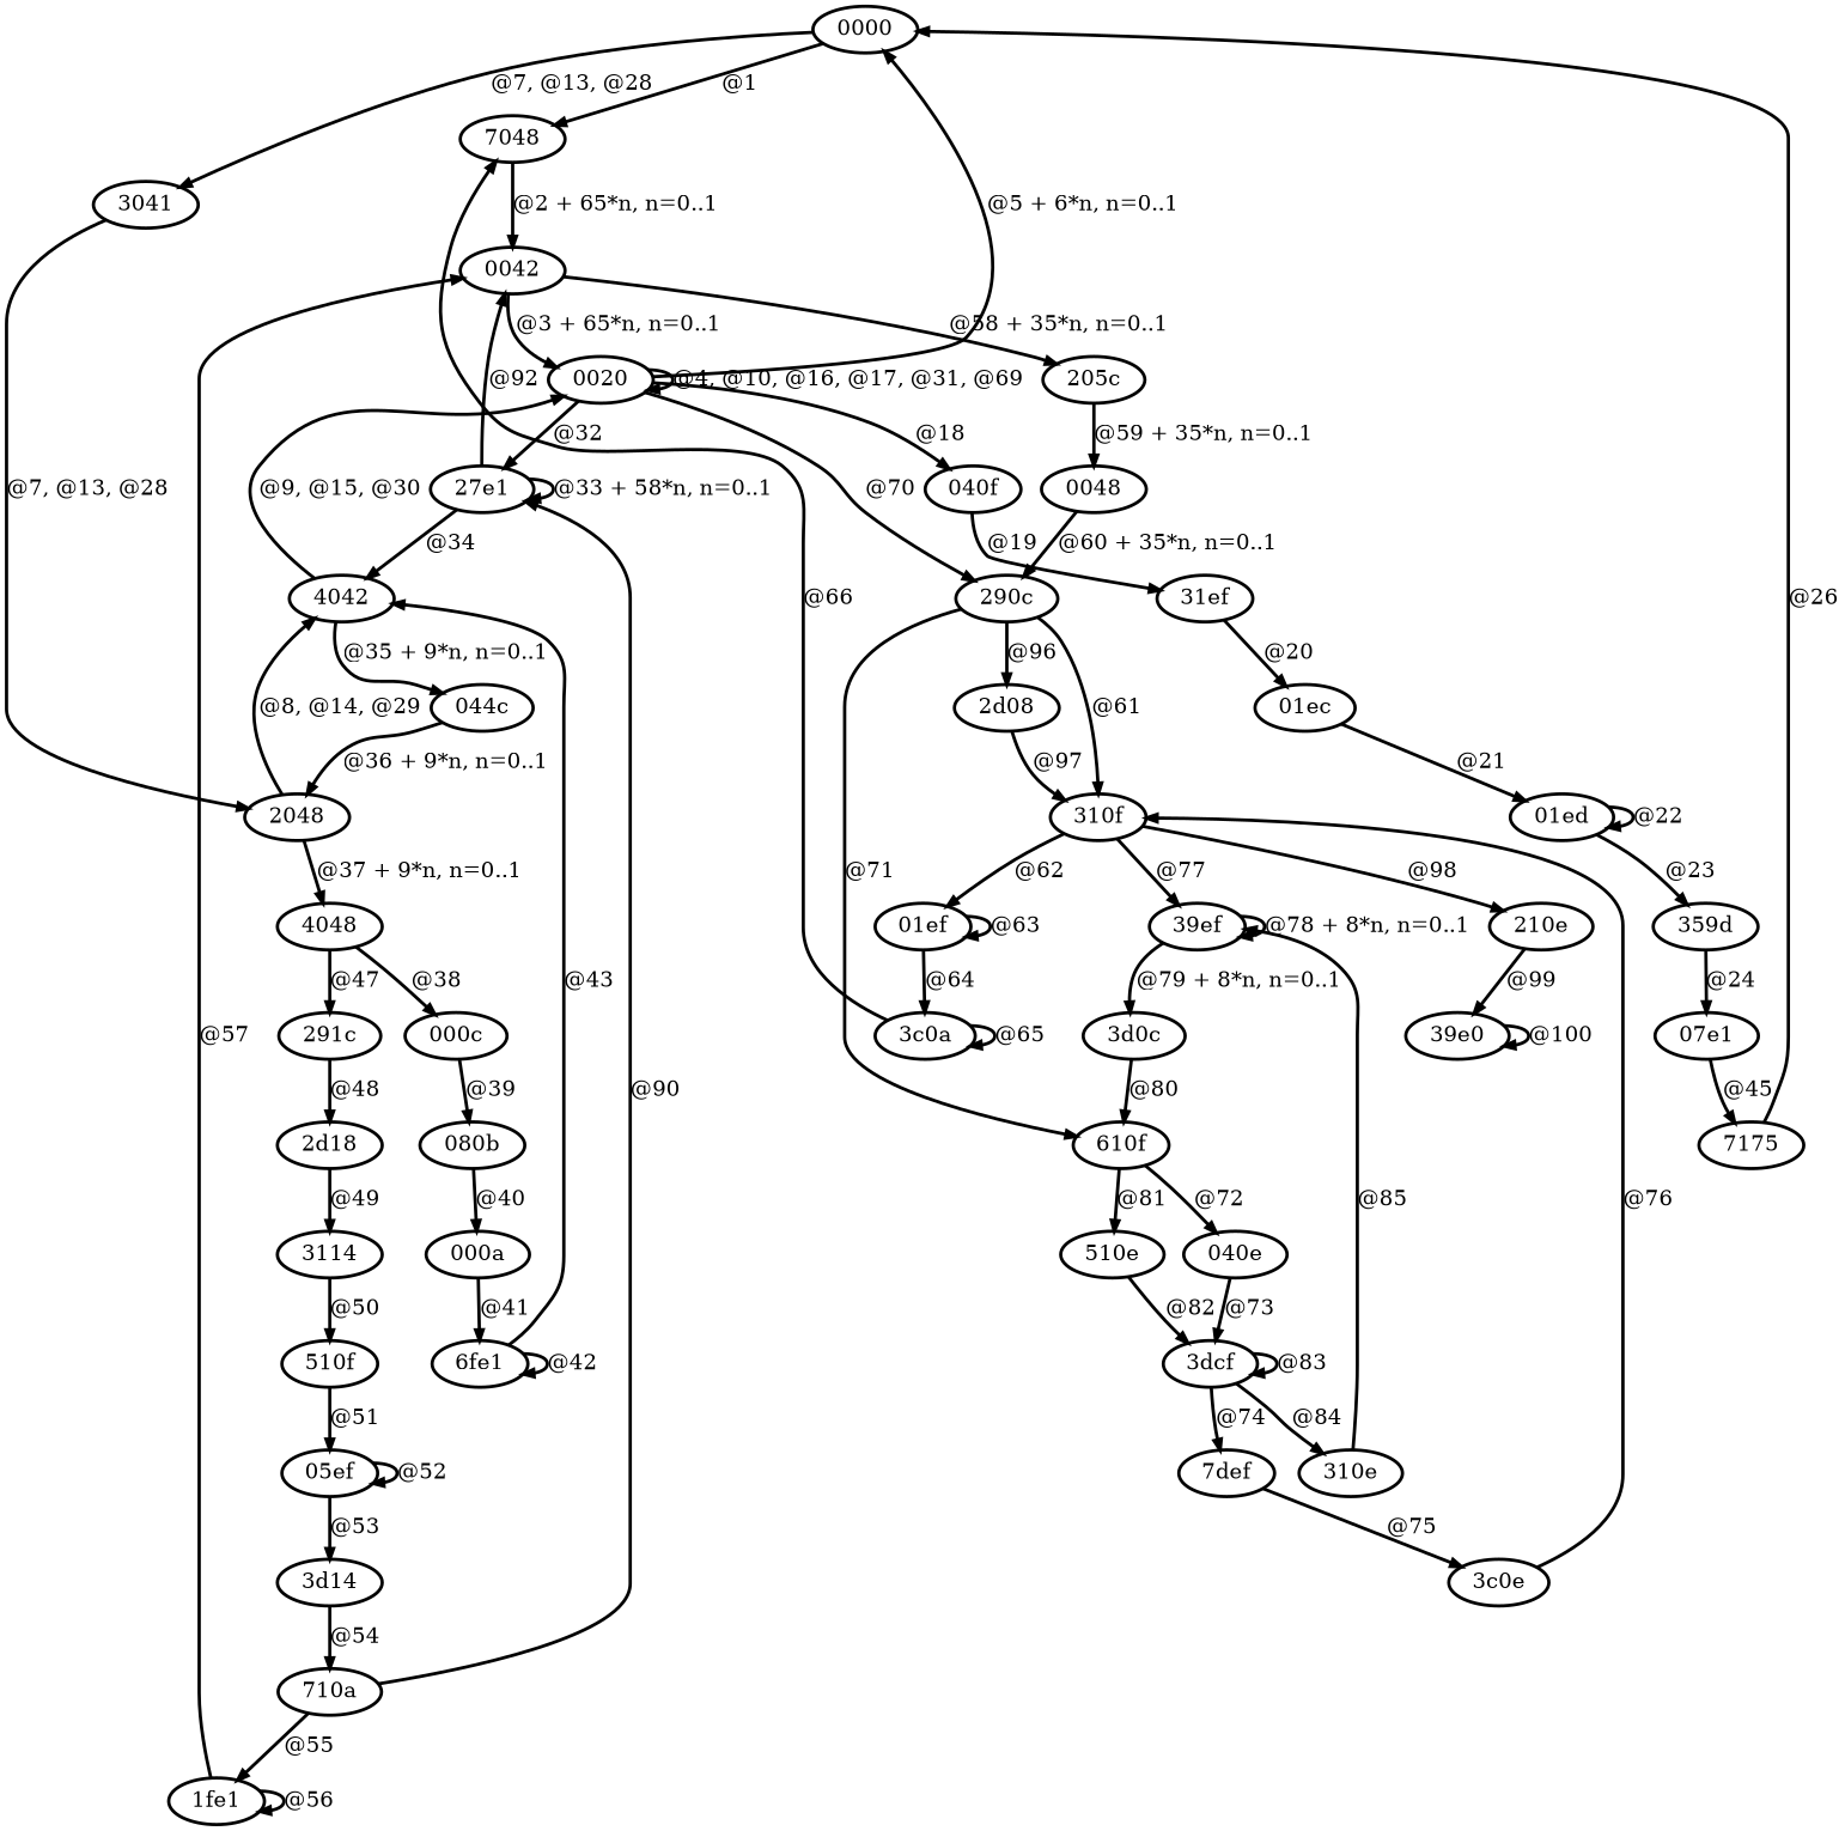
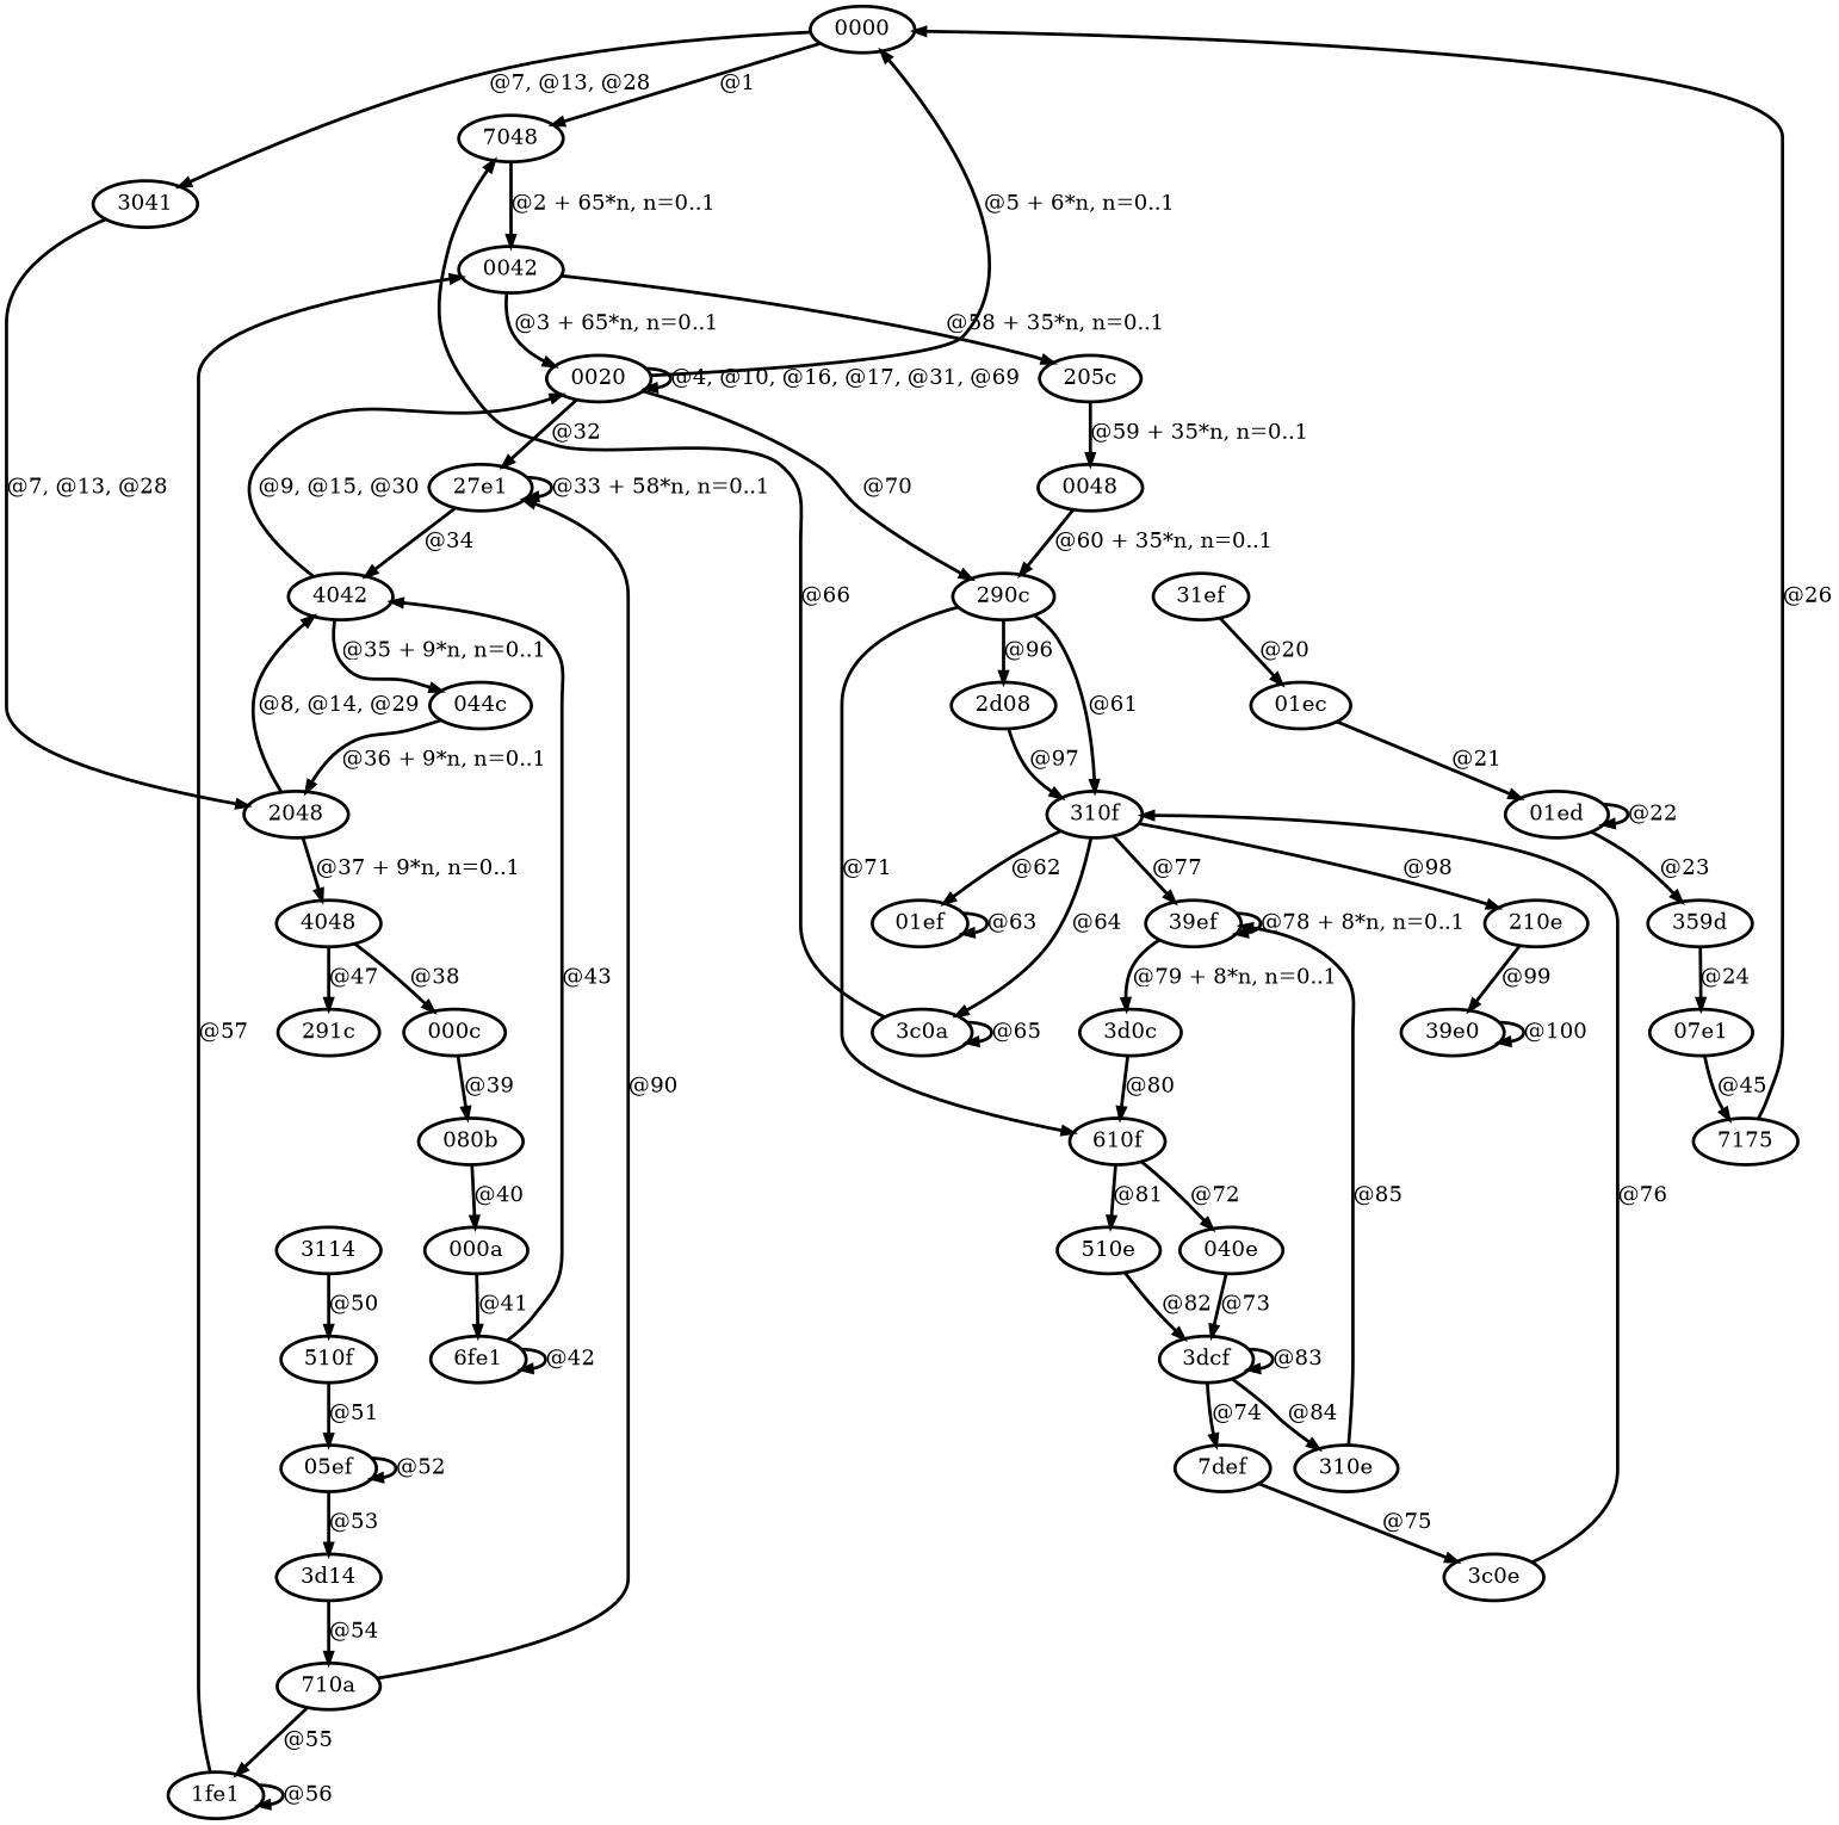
  digraph {
    node [fontsize=20 penwidth=3 shape=oval style=rounded]
    edge [arrowsize=1 color=black fontsize=20 penwidth=3 style=bold]
    0000
    7048
    3041
    0042
    2048
    0020
    "205c"
-   "040f"
    "27e1"
    "290c"
    0048
    "31ef"
    4042
    "310f"
    "610f"
    "2d08"
    4048
    "044c"
    "000c"
    "291c"
    "01ec"
    "01ed"
    "359d"
    "07e1"
    7175
    "080b"
-   "2d18"
    "000a"
    "6fe1"
    3114
    "510f"
    "05ef"
    "3d14"
    "710a"
    "1fe1"
    "01ef"
    "39ef"
    "210e"
    "040e"
    "510e"
    "3c0a"
    "3d0c"
    "39e0"
    "3dcf"
    "7def"
    "310e"
    "3c0e"
    0000 -> 7048 [label="@1"]
    0000 -> 3041 [label="@7, @13, @28"]
    7048 -> 0042 [label="@2 + 65*n, n=0..1"]
    3041 -> 2048 [label="@7, @13, @28"]
    0042 -> 0020 [label="@3 + 65*n, n=0..1"]
    0042 -> "205c" [label="@58 + 35*n, n=0..1"]
    2048 -> 4042 [label="@8, @14, @29"]
    2048 -> 4048 [label="@37 + 9*n, n=0..1"]
    0020 -> 0000 [label="@5 + 6*n, n=0..1"]
    0020 -> 0020 [label="@4, @10, @16, @17, @31, @69"]
-   0020 -> "040f" [label="@18"]
    0020 -> "27e1" [label="@32"]
    0020 -> "290c" [label="@70"]
    "205c" -> 0048 [label="@59 + 35*n, n=0..1"]
-   "040f" -> "31ef" [label="@19"]
-   "27e1" -> 0042 [label="@92"]
    "27e1" -> "27e1" [label="@33 + 58*n, n=0..1"]
    "27e1" -> 4042 [label="@34"]
    "290c" -> "310f" [label="@61"]
    "290c" -> "610f" [label="@71"]
    "290c" -> "2d08" [label="@96"]
    0048 -> "290c" [label="@60 + 35*n, n=0..1"]
    "31ef" -> "01ec" [label="@20"]
    4042 -> 0020 [label="@9, @15, @30"]
    4042 -> "044c" [label="@35 + 9*n, n=0..1"]
    "310f" -> "01ef" [label="@62"]
    "310f" -> "39ef" [label="@77"]
    "310f" -> "210e" [label="@98"]
    "610f" -> "040e" [label="@72"]
    "610f" -> "510e" [label="@81"]
    "2d08" -> "310f" [label="@97"]
    4048 -> "000c" [label="@38"]
    4048 -> "291c" [label="@47"]
    "044c" -> 2048 [label="@36 + 9*n, n=0..1"]
    "000c" -> "080b" [label="@39"]
-   "291c" -> "2d18" [label="@48"]
    "01ec" -> "01ed" [label="@21"]
    "01ed" -> "01ed" [label="@22"]
    "01ed" -> "359d" [label="@23"]
    "359d" -> "07e1" [label="@24"]
    "07e1" -> 7175 [label="@45"]
    7175 -> 0000 [label="@26"]
    "080b" -> "000a" [label="@40"]
-   "2d18" -> 3114 [label="@49"]
    "000a" -> "6fe1" [label="@41"]
    "6fe1" -> 4042 [label="@43"]
    "6fe1" -> "6fe1" [label="@42"]
    3114 -> "510f" [label="@50"]
    "510f" -> "05ef" [label="@51"]
    "05ef" -> "05ef" [label="@52"]
    "05ef" -> "3d14" [label="@53"]
    "3d14" -> "710a" [label="@54"]
    "710a" -> "27e1" [label="@90"]
    "710a" -> "1fe1" [label="@55"]
    "1fe1" -> 0042 [label="@57"]
    "1fe1" -> "1fe1" [label="@56"]
    "01ef" -> "01ef" [label="@63"]
-   "01ef" -> "3c0a" [label="@64"]
+   "310f" -> "3c0a" [label="@64"]
    "39ef" -> "39ef" [label="@78 + 8*n, n=0..1"]
    "39ef" -> "3d0c" [label="@79 + 8*n, n=0..1"]
    "210e" -> "39e0" [label="@99"]
    "040e" -> "3dcf" [label="@73"]
    "510e" -> "3dcf" [label="@82"]
    "3c0a" -> 7048 [label="@66"]
    "3c0a" -> "3c0a" [label="@65"]
    "3d0c" -> "610f" [label="@80"]
    "39e0" -> "39e0" [label="@100"]
    "3dcf" -> "3dcf" [label="@83"]
    "3dcf" -> "7def" [label="@74"]
    "3dcf" -> "310e" [label="@84"]
    "7def" -> "3c0e" [label="@75"]
    "310e" -> "39ef" [label="@85"]
    "3c0e" -> "310f" [label="@76"]
  }
